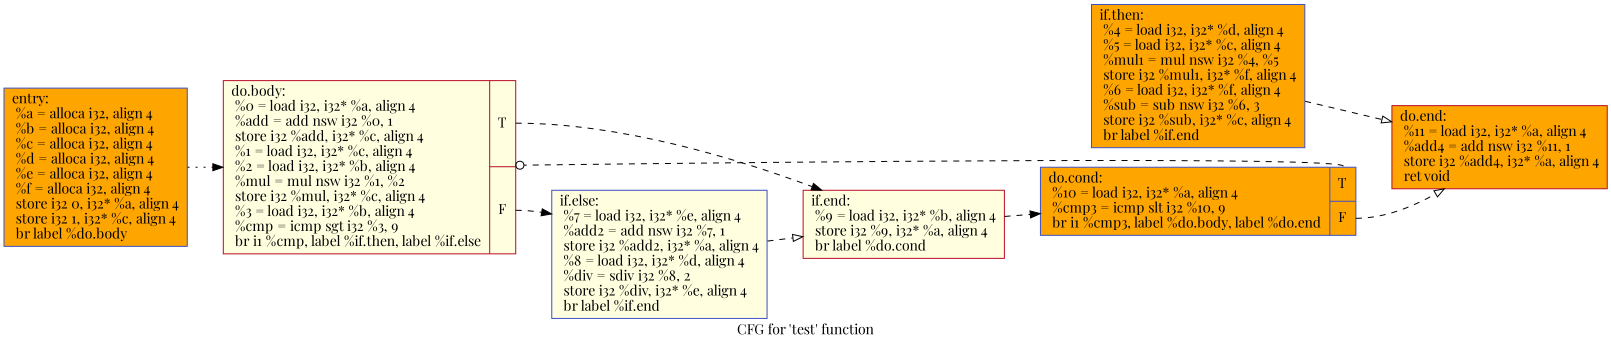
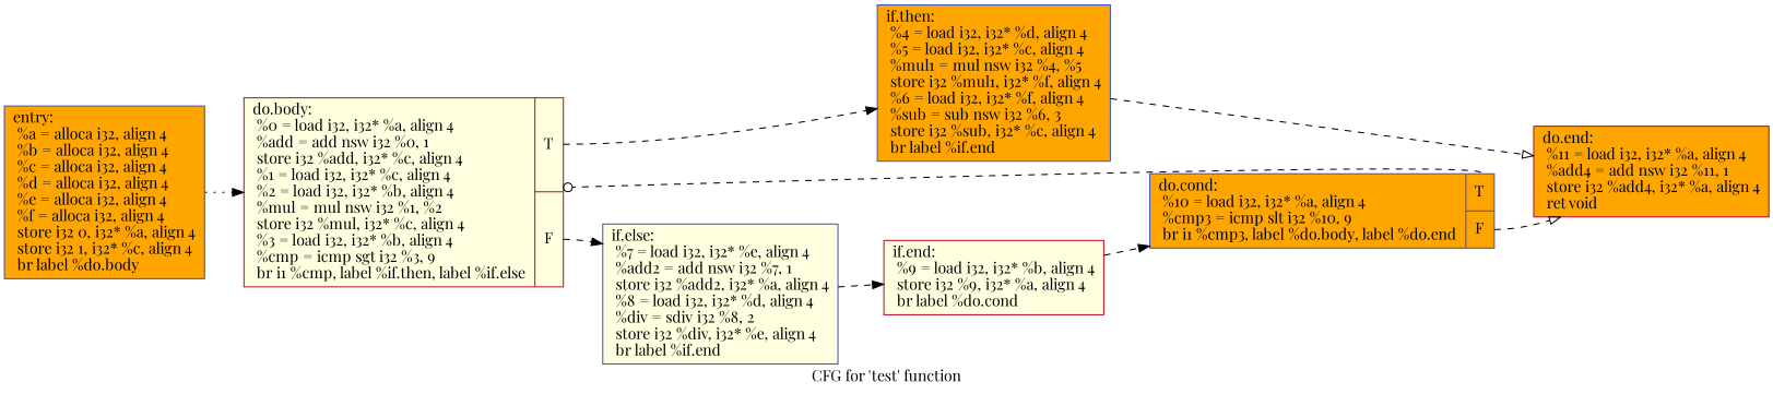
  digraph {
    fontname="Playfair Display"
    label="CFG for 'test' function"
    rankdir=LR
    node [color="#3d50c3ff" fillcolor=orange fontname="Playfair Display" shape=record style=filled]
    edge [arrowhead=normal fontname="Playfair Display" style=dashed]
    n1 [label="{entry:\l  %a = alloca i32, align 4\l  %b = alloca i32, align 4\l  %c = alloca i32, align 4\l  %d = alloca i32, align 4\l  %e = alloca i32, align 4\l  %f = alloca i32, align 4\l  store i32 0, i32* %a, align 4\l  store i32 1, i32* %c, align 4\l  br label %do.body\l}"]
    n2 [color="#b70d28ff" fillcolor=lightyellow label="{do.body:                                          \l  %0 = load i32, i32* %a, align 4\l  %add = add nsw i32 %0, 1\l  store i32 %add, i32* %c, align 4\l  %1 = load i32, i32* %c, align 4\l  %2 = load i32, i32* %b, align 4\l  %mul = mul nsw i32 %1, %2\l  store i32 %mul, i32* %c, align 4\l  %3 = load i32, i32* %b, align 4\l  %cmp = icmp sgt i32 %3, 9\l  br i1 %cmp, label %if.then, label %if.else\l|{<s0>T|<s1>F}}"]
    n3 [label="{if.then:                                          \l  %4 = load i32, i32* %d, align 4\l  %5 = load i32, i32* %c, align 4\l  %mul1 = mul nsw i32 %4, %5\l  store i32 %mul1, i32* %f, align 4\l  %6 = load i32, i32* %f, align 4\l  %sub = sub nsw i32 %6, 3\l  store i32 %sub, i32* %c, align 4\l  br label %if.end\l}"]
    n4 [fillcolor=lightyellow label="{if.else:                                          \l  %7 = load i32, i32* %e, align 4\l  %add2 = add nsw i32 %7, 1\l  store i32 %add2, i32* %a, align 4\l  %8 = load i32, i32* %d, align 4\l  %div = sdiv i32 %8, 2\l  store i32 %div, i32* %e, align 4\l  br label %if.end\l}"]
    n5 [color="#b70d28ff" label="{do.end:                                           \l  %11 = load i32, i32* %a, align 4\l  %add4 = add nsw i32 %11, 1\l  store i32 %add4, i32* %a, align 4\l  ret void\l}"]
    n6 [color="#b70d28ff" fillcolor=lightyellow label="{if.end:                                           \l  %9 = load i32, i32* %b, align 4\l  store i32 %9, i32* %a, align 4\l  br label %do.cond\l}"]
    n7 [label="{do.cond:                                          \l  %10 = load i32, i32* %a, align 4\l  %cmp3 = icmp slt i32 %10, 9\l  br i1 %cmp3, label %do.body, label %do.end\l|{<s0>T|<s1>F}}"]
    n1 -> n2 [style=dotted]
-   n2 -> n6 [tailport=s0]
+   n2 -> n3 [tailport=s0]
    n2 -> n4 [tailport=s1]
    n3 -> n5 [arrowhead=onormal]
-   n4 -> n6 [arrowhead=onormal]
+   n4 -> n6
    n6 -> n7
    n7 -> n2 [arrowhead=odot tailport=s0]
    n7 -> n5 [arrowhead=onormal tailport=s1]
  }
